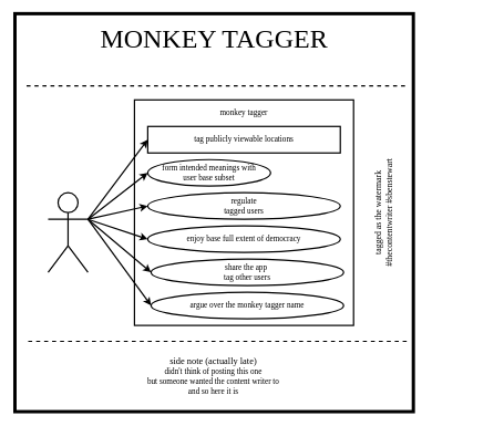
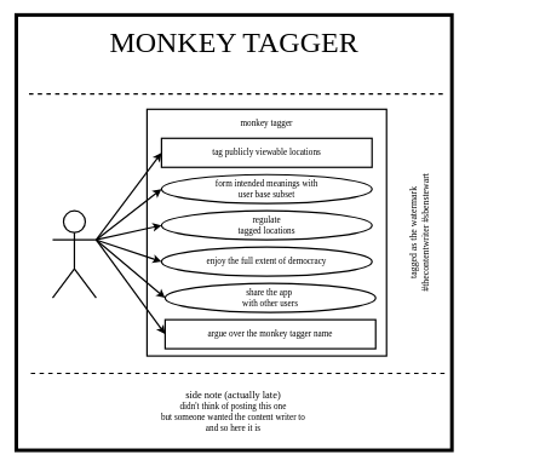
  <mxCell id="0" />
  <mxCell id="1" parent="0" />
  <mxCell id="2" value="" style="whiteSpace=wrap;html=1;aspect=fixed;strokeWidth=5;fillColor=none;fontFamily=xkcd;" parent="1" vertex="1"><mxGeometry x="22" y="20" width="600" height="600" as="geometry" /></mxCell>
  <mxCell id="3" value="&lt;font&gt;&lt;span style=&quot;font-size: 40px&quot;&gt;MONKEY TAGGER&lt;/span&gt;&lt;br&gt;&lt;/font&gt;" style="text;html=1;strokeColor=none;fillColor=none;align=center;verticalAlign=middle;whiteSpace=wrap;rounded=0;fontFamily=xkcd;" parent="1" vertex="1"><mxGeometry x="37" y="48" width="570" height="20" as="geometry" /></mxCell>
  <mxCell id="4" value="" style="endArrow=none;dashed=1;html=1;strokeWidth=2;" parent="1" edge="1"><mxGeometry width="50" height="50" relative="1" as="geometry"><mxPoint x="609.5" y="129" as="sourcePoint" /><mxPoint x="34.5" y="129" as="targetPoint" /></mxGeometry></mxCell>
  <mxCell id="5" value="" style="endArrow=none;dashed=1;html=1;strokeWidth=2;" parent="1" edge="1"><mxGeometry width="50" height="50" relative="1" as="geometry"><mxPoint x="612" y="514" as="sourcePoint" /><mxPoint x="37" y="514" as="targetPoint" /></mxGeometry></mxCell>
  <mxCell id="6" value="&lt;font&gt;&lt;span style=&quot;font-size: 14px&quot;&gt;side note (actually late)&lt;br&gt;&lt;/span&gt;didn't think of posting this one &lt;br&gt;but someone wanted the content writer to&lt;br&gt;and so here it is&lt;br&gt;&lt;/font&gt;" style="text;html=1;strokeColor=none;fillColor=none;align=center;verticalAlign=middle;whiteSpace=wrap;rounded=0;fontFamily=xkcd;" parent="1" vertex="1"><mxGeometry x="20.5" y="526" width="600" height="80" as="geometry" /></mxCell>
  <mxCell id="7" style="edgeStyle=orthogonalEdgeStyle;rounded=0;orthogonalLoop=1;jettySize=auto;html=1;exitX=0.5;exitY=1;exitDx=0;exitDy=0;strokeWidth=2;" parent="1" edge="1"><mxGeometry relative="1" as="geometry"><mxPoint x="473" y="381" as="sourcePoint" /><mxPoint x="473" y="381" as="targetPoint" /></mxGeometry></mxCell>
  <mxCell id="8" value="&lt;font style=&quot;font-size: 13px&quot;&gt;&lt;font style=&quot;font-size: 13px&quot;&gt;tagged as the watermark&lt;br&gt;&lt;/font&gt;#thecontentwriter #sbenstewart&lt;br&gt;&lt;/font&gt;" style="text;html=1;strokeColor=none;fillColor=none;align=center;verticalAlign=middle;whiteSpace=wrap;rounded=0;rotation=-90;fontFamily=xkcd;" parent="1" vertex="1"><mxGeometry x="417" y="310" width="320" height="20" as="geometry" /></mxCell>
  <mxCell id="9" value="" style="rounded=0;whiteSpace=wrap;html=1;fillColor=none;strokeWidth=2;" vertex="1" parent="1"><mxGeometry x="202" y="150" width="330" height="340" as="geometry" /></mxCell>
  <mxCell id="10" value="" style="shape=umlActor;verticalLabelPosition=bottom;labelBackgroundColor=#ffffff;verticalAlign=top;html=1;outlineConnect=0;strokeWidth=2;fillColor=none;" vertex="1" parent="1"><mxGeometry x="72" y="290" width="60" height="120" as="geometry" /></mxCell>
  <mxCell id="11" value="tag publicly viewable locations" style="whiteSpace=wrap;html=1;strokeWidth=2;fillColor=none;fontFamily=xkcd;rounded=0;" vertex="1" parent="1"><mxGeometry x="222" y="190" width="290" height="40" as="geometry" /></mxCell>
- <mxCell id="12" value="form intended meanings with&lt;br&gt;user base subset" style="ellipse;whiteSpace=wrap;html=1;strokeWidth=2;fillColor=none;fontFamily=xkcd;" vertex="1" parent="1"><mxGeometry x="222" y="240" width="185" height="40" as="geometry" /></mxCell>
- <mxCell id="13" value="share the app&amp;nbsp;&lt;br&gt;tag other users" style="ellipse;whiteSpace=wrap;html=1;strokeWidth=2;fillColor=none;fontFamily=xkcd;" vertex="1" parent="1"><mxGeometry x="227" y="390" width="290" height="40" as="geometry" /></mxCell>
- <mxCell id="14" value="regulate&lt;br&gt;tagged&amp;nbsp;users" style="ellipse;whiteSpace=wrap;html=1;strokeWidth=2;fillColor=none;fontFamily=xkcd;" vertex="1" parent="1"><mxGeometry x="222" y="290" width="290" height="40" as="geometry" /></mxCell>
- <mxCell id="15" value="enjoy base full extent of democracy" style="ellipse;whiteSpace=wrap;html=1;strokeWidth=2;fillColor=none;fontFamily=xkcd;" vertex="1" parent="1"><mxGeometry x="222" y="340" width="290" height="40" as="geometry" /></mxCell>
- <mxCell id="16" value="argue over the monkey tagger name" style="ellipse;whiteSpace=wrap;html=1;strokeWidth=2;fillColor=none;fontFamily=xkcd;" vertex="1" parent="1"><mxGeometry x="227" y="440" width="290" height="40" as="geometry" /></mxCell>
+ <mxCell id="12" value="form intended meanings with&lt;br&gt;user base subset" style="ellipse;whiteSpace=wrap;html=1;strokeWidth=2;fillColor=none;fontFamily=xkcd;" vertex="1" parent="1"><mxGeometry x="222" y="240" width="290" height="40" as="geometry" /></mxCell>
+ <mxCell id="13" value="share the app&amp;nbsp;&lt;br&gt;with other users" style="ellipse;whiteSpace=wrap;html=1;strokeWidth=2;fillColor=none;fontFamily=xkcd;" vertex="1" parent="1"><mxGeometry x="227" y="390" width="290" height="40" as="geometry" /></mxCell>
+ <mxCell id="14" value="regulate&lt;br&gt;tagged&amp;nbsp;locations" style="ellipse;whiteSpace=wrap;html=1;strokeWidth=2;fillColor=none;fontFamily=xkcd;" vertex="1" parent="1"><mxGeometry x="222" y="290" width="290" height="40" as="geometry" /></mxCell>
+ <mxCell id="15" value="enjoy the full extent of democracy" style="ellipse;whiteSpace=wrap;html=1;strokeWidth=2;fillColor=none;fontFamily=xkcd;" vertex="1" parent="1"><mxGeometry x="222" y="340" width="290" height="40" as="geometry" /></mxCell>
+ <mxCell id="16" value="argue over the monkey tagger name" style="whiteSpace=wrap;html=1;strokeWidth=2;fillColor=none;fontFamily=xkcd;rounded=0;" vertex="1" parent="1"><mxGeometry x="227" y="440" width="290" height="40" as="geometry" /></mxCell>
  <mxCell id="17" value="monkey tagger" style="text;html=1;strokeColor=none;fillColor=none;align=center;verticalAlign=middle;whiteSpace=wrap;rounded=0;fontFamily=xkcd;" vertex="1" parent="1"><mxGeometry x="227" y="160" width="280" height="20" as="geometry" /></mxCell>
  <mxCell id="18" value="" style="endArrow=classic;html=1;fontFamily=xkcd;strokeWidth=2;exitX=1;exitY=0.333;exitDx=0;exitDy=0;exitPerimeter=0;entryX=0;entryY=0.5;entryDx=0;entryDy=0;" edge="1" parent="1" source="10" target="11"><mxGeometry width="50" height="50" relative="1" as="geometry"><mxPoint x="122" y="470" as="sourcePoint" /><mxPoint x="172" y="420" as="targetPoint" /></mxGeometry></mxCell>
  <mxCell id="19" value="" style="endArrow=classic;html=1;fontFamily=xkcd;strokeWidth=2;entryX=0;entryY=0.5;entryDx=0;entryDy=0;exitX=1;exitY=0.333;exitDx=0;exitDy=0;exitPerimeter=0;" edge="1" parent="1" source="10" target="12"><mxGeometry width="50" height="50" relative="1" as="geometry"><mxPoint x="152" y="290" as="sourcePoint" /><mxPoint x="232" y="220" as="targetPoint" /></mxGeometry></mxCell>
  <mxCell id="20" value="" style="endArrow=classic;html=1;fontFamily=xkcd;strokeWidth=2;entryX=0;entryY=0.5;entryDx=0;entryDy=0;exitX=1;exitY=0.333;exitDx=0;exitDy=0;exitPerimeter=0;" edge="1" parent="1" source="10" target="14"><mxGeometry width="50" height="50" relative="1" as="geometry"><mxPoint x="162" y="300" as="sourcePoint" /><mxPoint x="232" y="270" as="targetPoint" /></mxGeometry></mxCell>
  <mxCell id="21" value="" style="endArrow=classic;html=1;fontFamily=xkcd;strokeWidth=2;entryX=0;entryY=0.5;entryDx=0;entryDy=0;" edge="1" parent="1" target="15"><mxGeometry width="50" height="50" relative="1" as="geometry"><mxPoint x="132" y="330" as="sourcePoint" /><mxPoint x="232" y="320" as="targetPoint" /></mxGeometry></mxCell>
  <mxCell id="22" value="" style="endArrow=classic;html=1;fontFamily=xkcd;strokeWidth=2;entryX=0;entryY=0.5;entryDx=0;entryDy=0;exitX=1;exitY=0.333;exitDx=0;exitDy=0;exitPerimeter=0;" edge="1" parent="1" source="10" target="13"><mxGeometry width="50" height="50" relative="1" as="geometry"><mxPoint x="152" y="290" as="sourcePoint" /><mxPoint x="232" y="370" as="targetPoint" /></mxGeometry></mxCell>
  <mxCell id="23" value="" style="endArrow=classic;html=1;fontFamily=xkcd;strokeWidth=2;entryX=0;entryY=0.5;entryDx=0;entryDy=0;exitX=1;exitY=0.333;exitDx=0;exitDy=0;exitPerimeter=0;" edge="1" parent="1" source="10" target="16"><mxGeometry width="50" height="50" relative="1" as="geometry"><mxPoint x="152" y="290" as="sourcePoint" /><mxPoint x="237" y="420" as="targetPoint" /></mxGeometry></mxCell>
